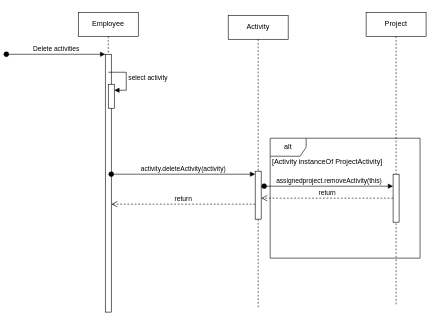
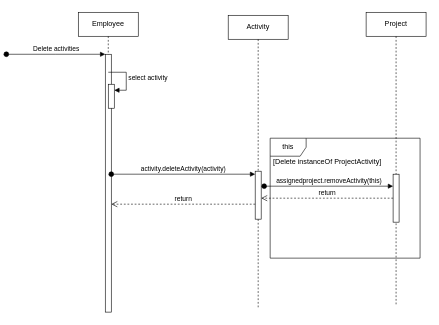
  <mxCell id="0" />
  <mxCell id="1" parent="0" />
  <mxCell id="2" value="Employee" style="shape=umlLifeline;perimeter=lifelinePerimeter;whiteSpace=wrap;html=1;container=0;dropTarget=0;collapsible=0;recursiveResize=0;outlineConnect=0;portConstraint=eastwest;newEdgeStyle={&quot;edgeStyle&quot;:&quot;elbowEdgeStyle&quot;,&quot;elbow&quot;:&quot;vertical&quot;,&quot;curved&quot;:0,&quot;rounded&quot;:0};" parent="1" vertex="1"><mxGeometry x="20" y="20" width="100" height="500" as="geometry" /></mxCell>
  <mxCell id="3" value="" style="html=1;points=[];perimeter=orthogonalPerimeter;outlineConnect=0;targetShapes=umlLifeline;portConstraint=eastwest;newEdgeStyle={&quot;edgeStyle&quot;:&quot;elbowEdgeStyle&quot;,&quot;elbow&quot;:&quot;vertical&quot;,&quot;curved&quot;:0,&quot;rounded&quot;:0};" parent="2" vertex="1"><mxGeometry x="45" y="70" width="10" height="430" as="geometry" /></mxCell>
  <mxCell id="4" value="Delete activities" style="html=1;verticalAlign=bottom;startArrow=oval;endArrow=block;startSize=8;edgeStyle=elbowEdgeStyle;elbow=vertical;curved=0;rounded=0;" parent="2" target="3" edge="1"><mxGeometry relative="1" as="geometry"><mxPoint x="-120" y="70" as="sourcePoint" /><mxPoint x="45" y="70.14" as="targetPoint" /></mxGeometry></mxCell>
  <mxCell id="5" value="" style="html=1;points=[[0,0,0,0,5],[0,1,0,0,-5],[1,0,0,0,5],[1,1,0,0,-5]];perimeter=orthogonalPerimeter;outlineConnect=0;targetShapes=umlLifeline;portConstraint=eastwest;newEdgeStyle={&quot;curved&quot;:0,&quot;rounded&quot;:0};" parent="2" vertex="1"><mxGeometry x="50" y="120" width="10" height="40" as="geometry" /></mxCell>
  <mxCell id="6" value="select activity" style="html=1;align=left;spacingLeft=2;endArrow=block;rounded=0;edgeStyle=orthogonalEdgeStyle;curved=0;rounded=0;" parent="2" target="5" edge="1"><mxGeometry relative="1" as="geometry"><mxPoint x="50" y="100" as="sourcePoint" /><Array as="points"><mxPoint x="80" y="130" /></Array></mxGeometry></mxCell>
  <mxCell id="7" value="Activity" style="shape=umlLifeline;perimeter=lifelinePerimeter;whiteSpace=wrap;html=1;container=0;dropTarget=0;collapsible=0;recursiveResize=0;outlineConnect=0;portConstraint=eastwest;newEdgeStyle={&quot;edgeStyle&quot;:&quot;elbowEdgeStyle&quot;,&quot;elbow&quot;:&quot;vertical&quot;,&quot;curved&quot;:0,&quot;rounded&quot;:0};" parent="1" vertex="1"><mxGeometry x="270" y="25" width="100" height="490" as="geometry" /></mxCell>
  <mxCell id="8" value="" style="html=1;points=[[0,0,0,0,5],[0,1,0,0,-5],[1,0,0,0,5],[1,1,0,0,-5]];perimeter=orthogonalPerimeter;outlineConnect=0;targetShapes=umlLifeline;portConstraint=eastwest;newEdgeStyle={&quot;curved&quot;:0,&quot;rounded&quot;:0};" parent="7" vertex="1"><mxGeometry x="45" y="260" width="10" height="80" as="geometry" /></mxCell>
  <mxCell id="9" value="activity.deleteActivity(activity)" style="html=1;verticalAlign=bottom;startArrow=oval;endArrow=block;startSize=8;curved=0;rounded=0;entryX=0;entryY=0;entryDx=0;entryDy=5;" parent="1" target="8" edge="1" source="3"><mxGeometry relative="1" as="geometry"><mxPoint x="5" y="290" as="sourcePoint" /></mxGeometry></mxCell>
  <mxCell id="10" value="Project" style="shape=umlLifeline;perimeter=lifelinePerimeter;whiteSpace=wrap;html=1;container=0;dropTarget=0;collapsible=0;recursiveResize=0;outlineConnect=0;portConstraint=eastwest;newEdgeStyle={&quot;edgeStyle&quot;:&quot;elbowEdgeStyle&quot;,&quot;elbow&quot;:&quot;vertical&quot;,&quot;curved&quot;:0,&quot;rounded&quot;:0};" vertex="1" parent="1"><mxGeometry x="500" y="20" width="100" height="490" as="geometry" /></mxCell>
  <mxCell id="11" value="" style="html=1;points=[[0,0,0,0,5],[0,1,0,0,-5],[1,0,0,0,5],[1,1,0,0,-5]];perimeter=orthogonalPerimeter;outlineConnect=0;targetShapes=umlLifeline;portConstraint=eastwest;newEdgeStyle={&quot;curved&quot;:0,&quot;rounded&quot;:0};" vertex="1" parent="10"><mxGeometry x="45" y="270" width="10" height="80" as="geometry" /></mxCell>
  <mxCell id="12" value="assignedproject.removeActivity(this)" style="html=1;verticalAlign=bottom;startArrow=oval;endArrow=block;startSize=8;curved=0;rounded=0;" edge="1" target="11" parent="1"><mxGeometry relative="1" as="geometry"><mxPoint x="330" y="310" as="sourcePoint" /><mxPoint x="530" y="310" as="targetPoint" /></mxGeometry></mxCell>
  <mxCell id="13" value="return" style="html=1;verticalAlign=bottom;endArrow=open;dashed=1;endSize=8;curved=0;rounded=0;" edge="1" parent="1" source="11" target="8"><mxGeometry relative="1" as="geometry"><mxPoint x="150" y="310" as="sourcePoint" /><mxPoint x="70" y="310" as="targetPoint" /></mxGeometry></mxCell>
  <mxCell id="14" value="return" style="html=1;verticalAlign=bottom;endArrow=open;dashed=1;endSize=8;curved=0;rounded=0;" edge="1" parent="1"><mxGeometry relative="1" as="geometry"><mxPoint x="315" y="340" as="sourcePoint" /><mxPoint x="75" y="340" as="targetPoint" /></mxGeometry></mxCell>
- <mxCell id="15" value="alt" style="shape=umlFrame;whiteSpace=wrap;html=1;pointerEvents=0;" vertex="1" parent="1"><mxGeometry x="340" y="230" width="250" height="200" as="geometry" /></mxCell>
- <mxCell id="16" value="[Activity instanceOf ProjectActivity]" style="text;html=1;align=center;verticalAlign=middle;resizable=0;points=[];autosize=1;strokeColor=none;fillColor=none;" vertex="1" parent="1"><mxGeometry x="330" y="255" width="210" height="30" as="geometry" /></mxCell>
+ <mxCell id="15" value="this" style="shape=umlFrame;whiteSpace=wrap;html=1;pointerEvents=0;" vertex="1" parent="1"><mxGeometry x="340" y="230" width="250" height="200" as="geometry" /></mxCell>
+ <mxCell id="16" value="[Delete instanceOf ProjectActivity]" style="text;html=1;align=center;verticalAlign=middle;resizable=0;points=[];autosize=1;strokeColor=none;fillColor=none;" vertex="1" parent="1"><mxGeometry x="330" y="255" width="210" height="30" as="geometry" /></mxCell>
